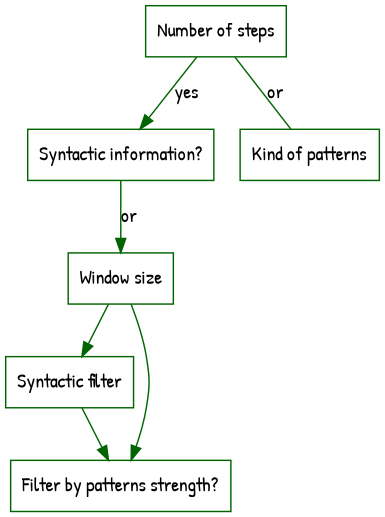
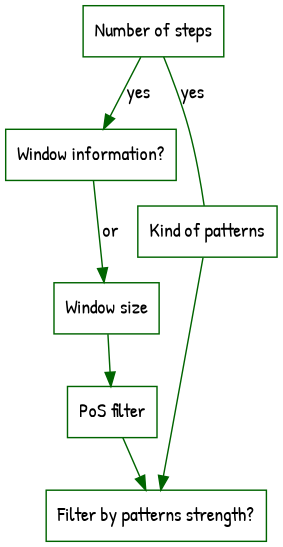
  digraph {
    fontname="Patrick Hand"
    node [color=darkgreen fontname="Patrick Hand" shape=rectangle]
    edge [color=darkgreen fontname="Patrick Hand"]
-   n1 [label="Syntactic information?"]
+   n1 [label="Window information?"]
    n2 [label="Window size"]
    n3 [label="Number of steps"]
    n4 [label="Kind of patterns"]
-   n5 [label="Syntactic filter"]
+   n5 [label="PoS filter"]
    n6 [label="Filter by patterns strength?"]
    n1 -> n2 [label=or]
    n2 -> n5
    n3 -> n1 [label=yes]
-   n3 -> n4 [arrowhead=none label=or]
-   n2 -> n6
+   n3 -> n4 [arrowhead=none label=yes]
+   n4 -> n6
    n5 -> n6
  }
